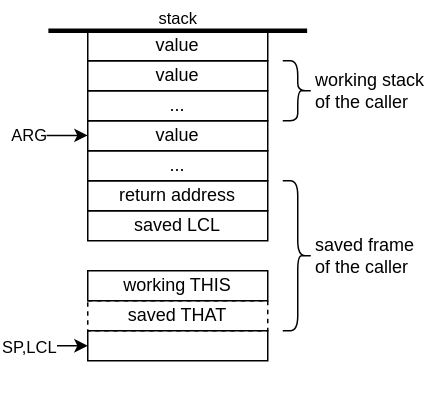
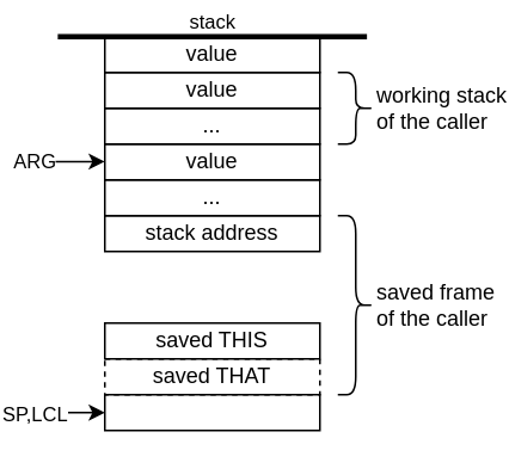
  <mxCell id="0" />
  <mxCell id="1" parent="0" />
  <mxCell id="2" value="" style="rounded=0;whiteSpace=wrap;html=1;fontColor=default;fillColor=none;" vertex="1" parent="1"><mxGeometry x="50" y="220" width="120" height="20" as="geometry" /></mxCell>
  <mxCell id="3" value="..." style="rounded=0;whiteSpace=wrap;html=1;fillColor=none;" vertex="1" parent="1"><mxGeometry x="50" y="60" width="120" height="20" as="geometry" /></mxCell>
  <mxCell id="4" value="value" style="rounded=0;whiteSpace=wrap;html=1;fillColor=none;" vertex="1" parent="1"><mxGeometry x="50" y="40" width="120" height="20" as="geometry" /></mxCell>
  <mxCell id="5" value="value" style="rounded=0;whiteSpace=wrap;html=1;fillColor=none;" vertex="1" parent="1"><mxGeometry x="50" y="20" width="120" height="20" as="geometry" /></mxCell>
  <mxCell id="6" value="" style="endArrow=none;html=1;rounded=0;strokeWidth=3;" edge="1" parent="1"><mxGeometry width="50" height="50" relative="1" as="geometry"><mxPoint x="23.75" y="20" as="sourcePoint" /><mxPoint x="196.25" y="20" as="targetPoint" /></mxGeometry></mxCell>
  <mxCell id="7" value="stack" style="edgeLabel;html=1;align=center;verticalAlign=middle;resizable=0;points=[];labelBackgroundColor=none;" vertex="1" connectable="0" parent="6"><mxGeometry x="0.002" y="-1" relative="1" as="geometry"><mxPoint y="-10" as="offset" /></mxGeometry></mxCell>
  <mxCell id="8" value="" style="endArrow=classic;html=1;rounded=0;entryX=0;entryY=0.5;entryDx=0;entryDy=0;labelBackgroundColor=none;" edge="1" parent="1" target="2"><mxGeometry width="50" height="50" relative="1" as="geometry"><mxPoint x="20" y="230" as="sourcePoint" /><mxPoint x="50" y="269.76" as="targetPoint" /></mxGeometry></mxCell>
  <mxCell id="9" value="SP,LCL" style="edgeLabel;html=1;align=center;verticalAlign=middle;resizable=0;points=[];" vertex="1" connectable="0" parent="8"><mxGeometry x="-0.594" y="2" relative="1" as="geometry"><mxPoint x="-16" y="2" as="offset" /></mxGeometry></mxCell>
  <mxCell id="10" value="value" style="rounded=0;whiteSpace=wrap;html=1;fillColor=none;" vertex="1" parent="1"><mxGeometry x="50" y="80" width="120" height="20" as="geometry" /></mxCell>
  <mxCell id="11" value="working stack&lt;br&gt;of the caller" style="shape=curlyBracket;rounded=1;flipH=1;labelPosition=right;verticalLabelPosition=middle;align=left;verticalAlign=middle;html=1;" vertex="1" parent="1"><mxGeometry x="180" y="40" width="20" height="40" as="geometry" /></mxCell>
  <mxCell id="12" value="..." style="rounded=0;whiteSpace=wrap;html=1;fillColor=none;" vertex="1" parent="1"><mxGeometry x="50" y="100" width="120" height="20" as="geometry" /></mxCell>
- <mxCell id="13" value="return address" style="rounded=0;whiteSpace=wrap;html=1;fillColor=none;" vertex="1" parent="1"><mxGeometry x="50" y="120" width="120" height="20" as="geometry" /></mxCell>
- <mxCell id="14" value="saved LCL" style="rounded=0;whiteSpace=wrap;html=1;fillColor=none;" vertex="1" parent="1"><mxGeometry x="50" y="140" width="120" height="20" as="geometry" /></mxCell>
- <mxCell id="15" value="working THIS" style="rounded=0;whiteSpace=wrap;html=1;fillColor=none;" vertex="1" parent="1"><mxGeometry x="50" y="180" width="120" height="20" as="geometry" /></mxCell>
+ <mxCell id="13" value="stack address" style="rounded=0;whiteSpace=wrap;html=1;fillColor=none;" vertex="1" parent="1"><mxGeometry x="50" y="120" width="120" height="20" as="geometry" /></mxCell>
+ <mxCell id="15" value="saved THIS" style="rounded=0;whiteSpace=wrap;html=1;fillColor=none;" vertex="1" parent="1"><mxGeometry x="50" y="180" width="120" height="20" as="geometry" /></mxCell>
  <mxCell id="16" value="saved THAT" style="rounded=0;whiteSpace=wrap;html=1;fillColor=none;dashed=1;" vertex="1" parent="1"><mxGeometry x="50" y="200" width="120" height="20" as="geometry" /></mxCell>
  <mxCell id="17" value="" style="endArrow=classic;html=1;rounded=0;entryX=0;entryY=0.5;entryDx=0;entryDy=0;labelBackgroundColor=none;" edge="1" parent="1"><mxGeometry width="50" height="50" relative="1" as="geometry"><mxPoint x="20" y="89.76" as="sourcePoint" /><mxPoint x="50" y="89.76" as="targetPoint" /></mxGeometry></mxCell>
  <mxCell id="18" value="ARG" style="edgeLabel;html=1;align=center;verticalAlign=middle;resizable=0;points=[];" vertex="1" connectable="0" parent="17"><mxGeometry x="-0.594" y="2" relative="1" as="geometry"><mxPoint x="-16" y="2" as="offset" /></mxGeometry></mxCell>
  <mxCell id="19" value="saved frame&lt;div&gt;of the caller&lt;/div&gt;" style="shape=curlyBracket;rounded=1;flipH=1;labelPosition=right;verticalLabelPosition=middle;align=left;verticalAlign=middle;html=1;" vertex="1" parent="1"><mxGeometry x="180" y="120" width="20" height="100" as="geometry" /></mxCell>
